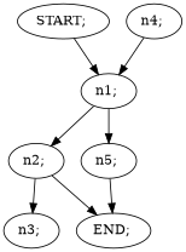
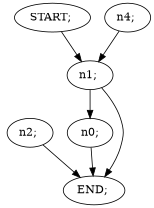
  digraph {
    n1 [label="START; "]
    n2 [label="n1; "]
    n3 [label="n2; "]
-   n4 [label="n5; "]
-   n5 [label="n3; "]
+   n4 [label="n0;"]
    n6 [label="END; "]
    n7 [label="n4; "]
    n1 -> n2
-   n2 -> n3
+   n2 -> n6
    n2 -> n4
-   n3 -> n5
    n3 -> n6
    n4 -> n6
    n7 -> n2
  }
